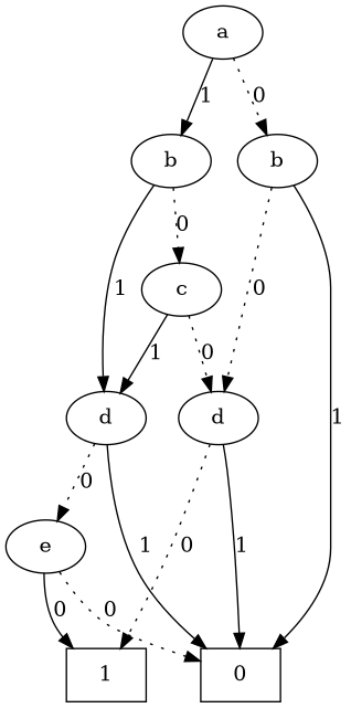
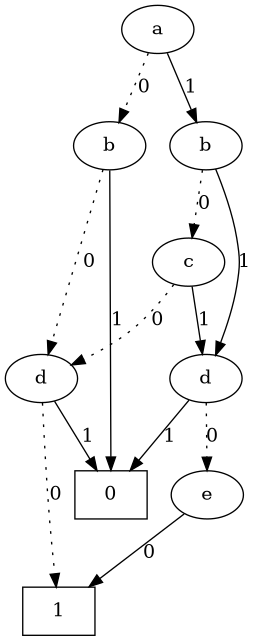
  digraph {
    edge [style=dotted]
    n1 [label=a]
    n2 [label=b]
    n3 [label=b]
    n4 [label=c]
    n5 [label=d]
    n6 [label=d]
    n7 [label=e]
    n8 [label=0 shape=box]
    n9 [label=1 shape=box]
    subgraph sub_1 {
      rank=same
      n1
    }
    subgraph sub_2 {
      rank=same
      n2
      n3
    }
    subgraph sub_3 {
      rank=same
      n4
    }
    subgraph sub_4 {
      rank=same
      n5
      n6
    }
    subgraph sub_5 {
      rank=same
      n7
    }
    n1 -> n2 [label=0]
    n1 -> n3 [label=1 style=solid]
    n2 -> n5 [label=0]
    n2 -> n8 [label=1 style=solid]
    n3 -> n4 [label=0]
    n3 -> n6 [label=1 style=solid]
    n4 -> n5 [label=0]
    n4 -> n6 [label=1 style=solid]
    n5 -> n8 [label=1 style=solid]
    n5 -> n9 [label=0]
    n6 -> n7 [label=0]
    n6 -> n8 [label=1 style=solid]
-   n7 -> n8 [label=0]
    n7 -> n9 [label=0 style=solid]
  }
